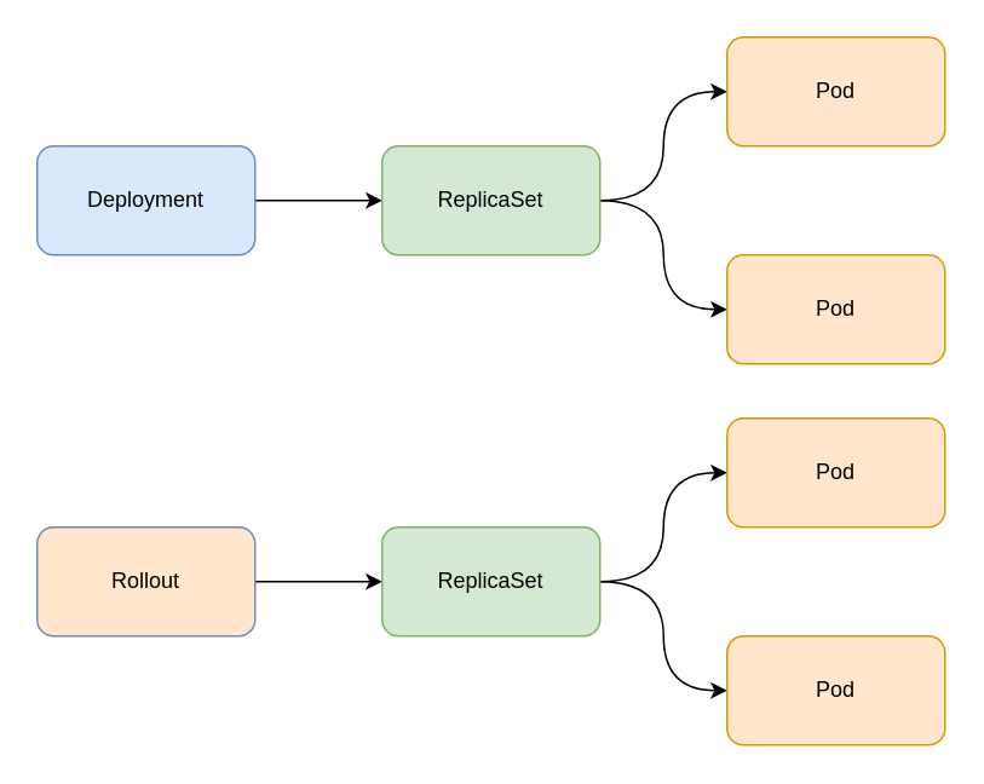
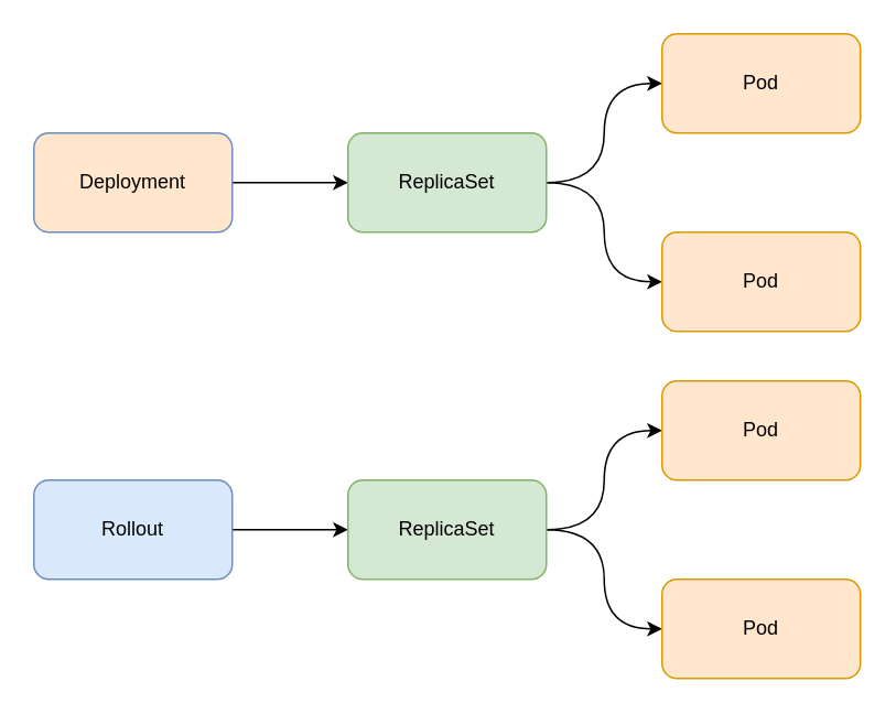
  <mxCell id="0" />
  <mxCell id="1" parent="0" />
  <mxCell id="2" style="edgeStyle=orthogonalEdgeStyle;rounded=0;orthogonalLoop=1;jettySize=auto;html=1;exitX=1;exitY=0.5;exitDx=0;exitDy=0;entryX=0;entryY=0.5;entryDx=0;entryDy=0;" edge="1" parent="1" source="3" target="6"><mxGeometry relative="1" as="geometry"><mxPoint x="220" y="110" as="targetPoint" /></mxGeometry></mxCell>
- <mxCell id="3" value="Deployment" style="rounded=1;whiteSpace=wrap;html=1;fillColor=#dae8fc;strokeColor=#6c8ebf;" vertex="1" parent="1"><mxGeometry x="20" y="80" width="120" height="60" as="geometry" /></mxCell>
+ <mxCell id="3" value="Deployment" style="rounded=1;whiteSpace=wrap;html=1;fillColor=#ffe6cc;strokeColor=#6c8ebf;" vertex="1" parent="1"><mxGeometry x="20" y="80" width="120" height="60" as="geometry" /></mxCell>
  <mxCell id="4" style="edgeStyle=orthogonalEdgeStyle;rounded=0;orthogonalLoop=1;jettySize=auto;html=1;exitX=1;exitY=0.5;exitDx=0;exitDy=0;entryX=0;entryY=0.5;entryDx=0;entryDy=0;curved=1;" edge="1" parent="1" source="6" target="7"><mxGeometry relative="1" as="geometry" /></mxCell>
  <mxCell id="5" style="edgeStyle=orthogonalEdgeStyle;curved=1;rounded=0;orthogonalLoop=1;jettySize=auto;html=1;exitX=1;exitY=0.5;exitDx=0;exitDy=0;" edge="1" parent="1" source="6" target="8"><mxGeometry relative="1" as="geometry" /></mxCell>
  <mxCell id="6" value="ReplicaSet" style="rounded=1;whiteSpace=wrap;html=1;fillColor=#d5e8d4;strokeColor=#82b366;" vertex="1" parent="1"><mxGeometry x="210" y="80" width="120" height="60" as="geometry" /></mxCell>
  <mxCell id="7" value="Pod" style="rounded=1;whiteSpace=wrap;html=1;fillColor=#ffe6cc;strokeColor=#d79b00;" vertex="1" parent="1"><mxGeometry x="400" y="20" width="120" height="60" as="geometry" /></mxCell>
  <mxCell id="8" value="Pod" style="rounded=1;whiteSpace=wrap;html=1;fillColor=#ffe6cc;strokeColor=#d79b00;" vertex="1" parent="1"><mxGeometry x="400" y="140" width="120" height="60" as="geometry" /></mxCell>
  <mxCell id="9" style="edgeStyle=orthogonalEdgeStyle;rounded=0;orthogonalLoop=1;jettySize=auto;html=1;exitX=1;exitY=0.5;exitDx=0;exitDy=0;entryX=0;entryY=0.5;entryDx=0;entryDy=0;" edge="1" parent="1" source="10" target="13"><mxGeometry relative="1" as="geometry"><mxPoint x="220" y="320" as="targetPoint" /></mxGeometry></mxCell>
- <mxCell id="10" value="Rollout" style="rounded=1;whiteSpace=wrap;html=1;fillColor=#ffe6cc;strokeColor=#6c8ebf;" vertex="1" parent="1"><mxGeometry x="20" y="290" width="120" height="60" as="geometry" /></mxCell>
+ <mxCell id="10" value="Rollout" style="rounded=1;whiteSpace=wrap;html=1;fillColor=#dae8fc;strokeColor=#6c8ebf;" vertex="1" parent="1"><mxGeometry x="20" y="290" width="120" height="60" as="geometry" /></mxCell>
  <mxCell id="11" style="edgeStyle=orthogonalEdgeStyle;rounded=0;orthogonalLoop=1;jettySize=auto;html=1;exitX=1;exitY=0.5;exitDx=0;exitDy=0;entryX=0;entryY=0.5;entryDx=0;entryDy=0;curved=1;" edge="1" parent="1" source="13" target="14"><mxGeometry relative="1" as="geometry" /></mxCell>
  <mxCell id="12" style="edgeStyle=orthogonalEdgeStyle;curved=1;rounded=0;orthogonalLoop=1;jettySize=auto;html=1;exitX=1;exitY=0.5;exitDx=0;exitDy=0;" edge="1" parent="1" source="13" target="15"><mxGeometry relative="1" as="geometry" /></mxCell>
  <mxCell id="13" value="ReplicaSet" style="rounded=1;whiteSpace=wrap;html=1;fillColor=#d5e8d4;strokeColor=#82b366;" vertex="1" parent="1"><mxGeometry x="210" y="290" width="120" height="60" as="geometry" /></mxCell>
  <mxCell id="14" value="Pod" style="rounded=1;whiteSpace=wrap;html=1;fillColor=#ffe6cc;strokeColor=#d79b00;" vertex="1" parent="1"><mxGeometry x="400" y="230" width="120" height="60" as="geometry" /></mxCell>
  <mxCell id="15" value="Pod" style="rounded=1;whiteSpace=wrap;html=1;fillColor=#ffe6cc;strokeColor=#d79b00;" vertex="1" parent="1"><mxGeometry x="400" y="350" width="120" height="60" as="geometry" /></mxCell>
